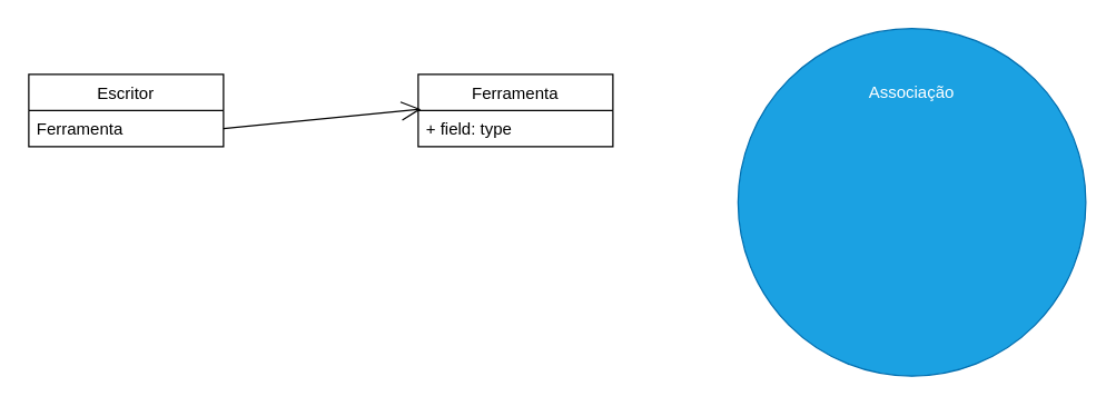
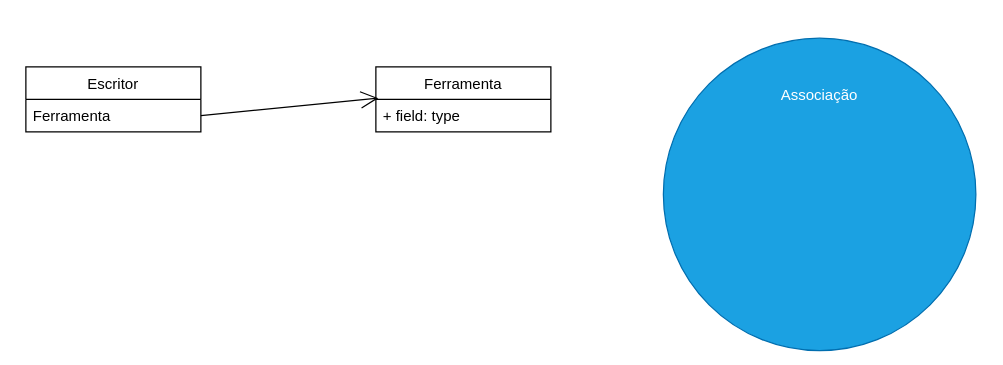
  <mxCell id="0" />
  <mxCell id="1" parent="0" />
- <mxCell id="2" value="Associação&lt;br&gt;&lt;br&gt;&lt;br&gt;&lt;br&gt;&lt;br&gt;&lt;br&gt;&lt;br&gt;&lt;br&gt;&lt;br&gt;&lt;br&gt;&lt;br&gt;&lt;br&gt;" style="ellipse;whiteSpace=wrap;html=1;aspect=fixed;fillColor=#1ba1e2;fontColor=#ffffff;strokeColor=#006EAF;" parent="1" vertex="1"><mxGeometry x="530" y="20" width="250" height="250" as="geometry" /></mxCell>
+ <mxCell id="2" value="Associação&lt;br&gt;&lt;br&gt;&lt;br&gt;&lt;br&gt;&lt;br&gt;&lt;br&gt;&lt;br&gt;&lt;br&gt;&lt;br&gt;&lt;br&gt;&lt;br&gt;&lt;br&gt;" style="ellipse;whiteSpace=wrap;html=1;aspect=fixed;fillColor=#1ba1e2;fontColor=#ffffff;strokeColor=#006EAF;" parent="1" vertex="1"><mxGeometry x="530" y="30" width="250" height="250" as="geometry" /></mxCell>
  <mxCell id="3" value="Escritor" style="swimlane;fontStyle=0;childLayout=stackLayout;horizontal=1;startSize=26;fillColor=none;horizontalStack=0;resizeParent=1;resizeParentMax=0;resizeLast=0;collapsible=1;marginBottom=0;" parent="1" vertex="1"><mxGeometry x="20" y="53" width="140" height="52" as="geometry" /></mxCell>
  <mxCell id="4" value="Ferramenta" style="text;strokeColor=none;fillColor=none;align=left;verticalAlign=top;spacingLeft=4;spacingRight=4;overflow=hidden;rotatable=0;points=[[0,0.5],[1,0.5]];portConstraint=eastwest;" parent="3" vertex="1"><mxGeometry y="26" width="140" height="26" as="geometry" /></mxCell>
  <mxCell id="5" value="" style="endArrow=open;endFill=1;endSize=12;html=1;rounded=0;entryX=0.014;entryY=-0.038;entryDx=0;entryDy=0;entryPerimeter=0;" parent="3" target="7" edge="1"><mxGeometry width="160" relative="1" as="geometry"><mxPoint x="140" y="39" as="sourcePoint" /><mxPoint x="290" y="40" as="targetPoint" /></mxGeometry></mxCell>
  <mxCell id="6" value="Ferramenta" style="swimlane;fontStyle=0;childLayout=stackLayout;horizontal=1;startSize=26;fillColor=none;horizontalStack=0;resizeParent=1;resizeParentMax=0;resizeLast=0;collapsible=1;marginBottom=0;" parent="1" vertex="1"><mxGeometry x="300" y="53" width="140" height="52" as="geometry"><mxRectangle x="320" y="120" width="100" height="30" as="alternateBounds" /></mxGeometry></mxCell>
  <mxCell id="7" value="+ field: type" style="text;strokeColor=none;fillColor=none;align=left;verticalAlign=top;spacingLeft=4;spacingRight=4;overflow=hidden;rotatable=0;points=[[0,0.5],[1,0.5]];portConstraint=eastwest;" parent="6" vertex="1"><mxGeometry y="26" width="140" height="26" as="geometry" /></mxCell>
